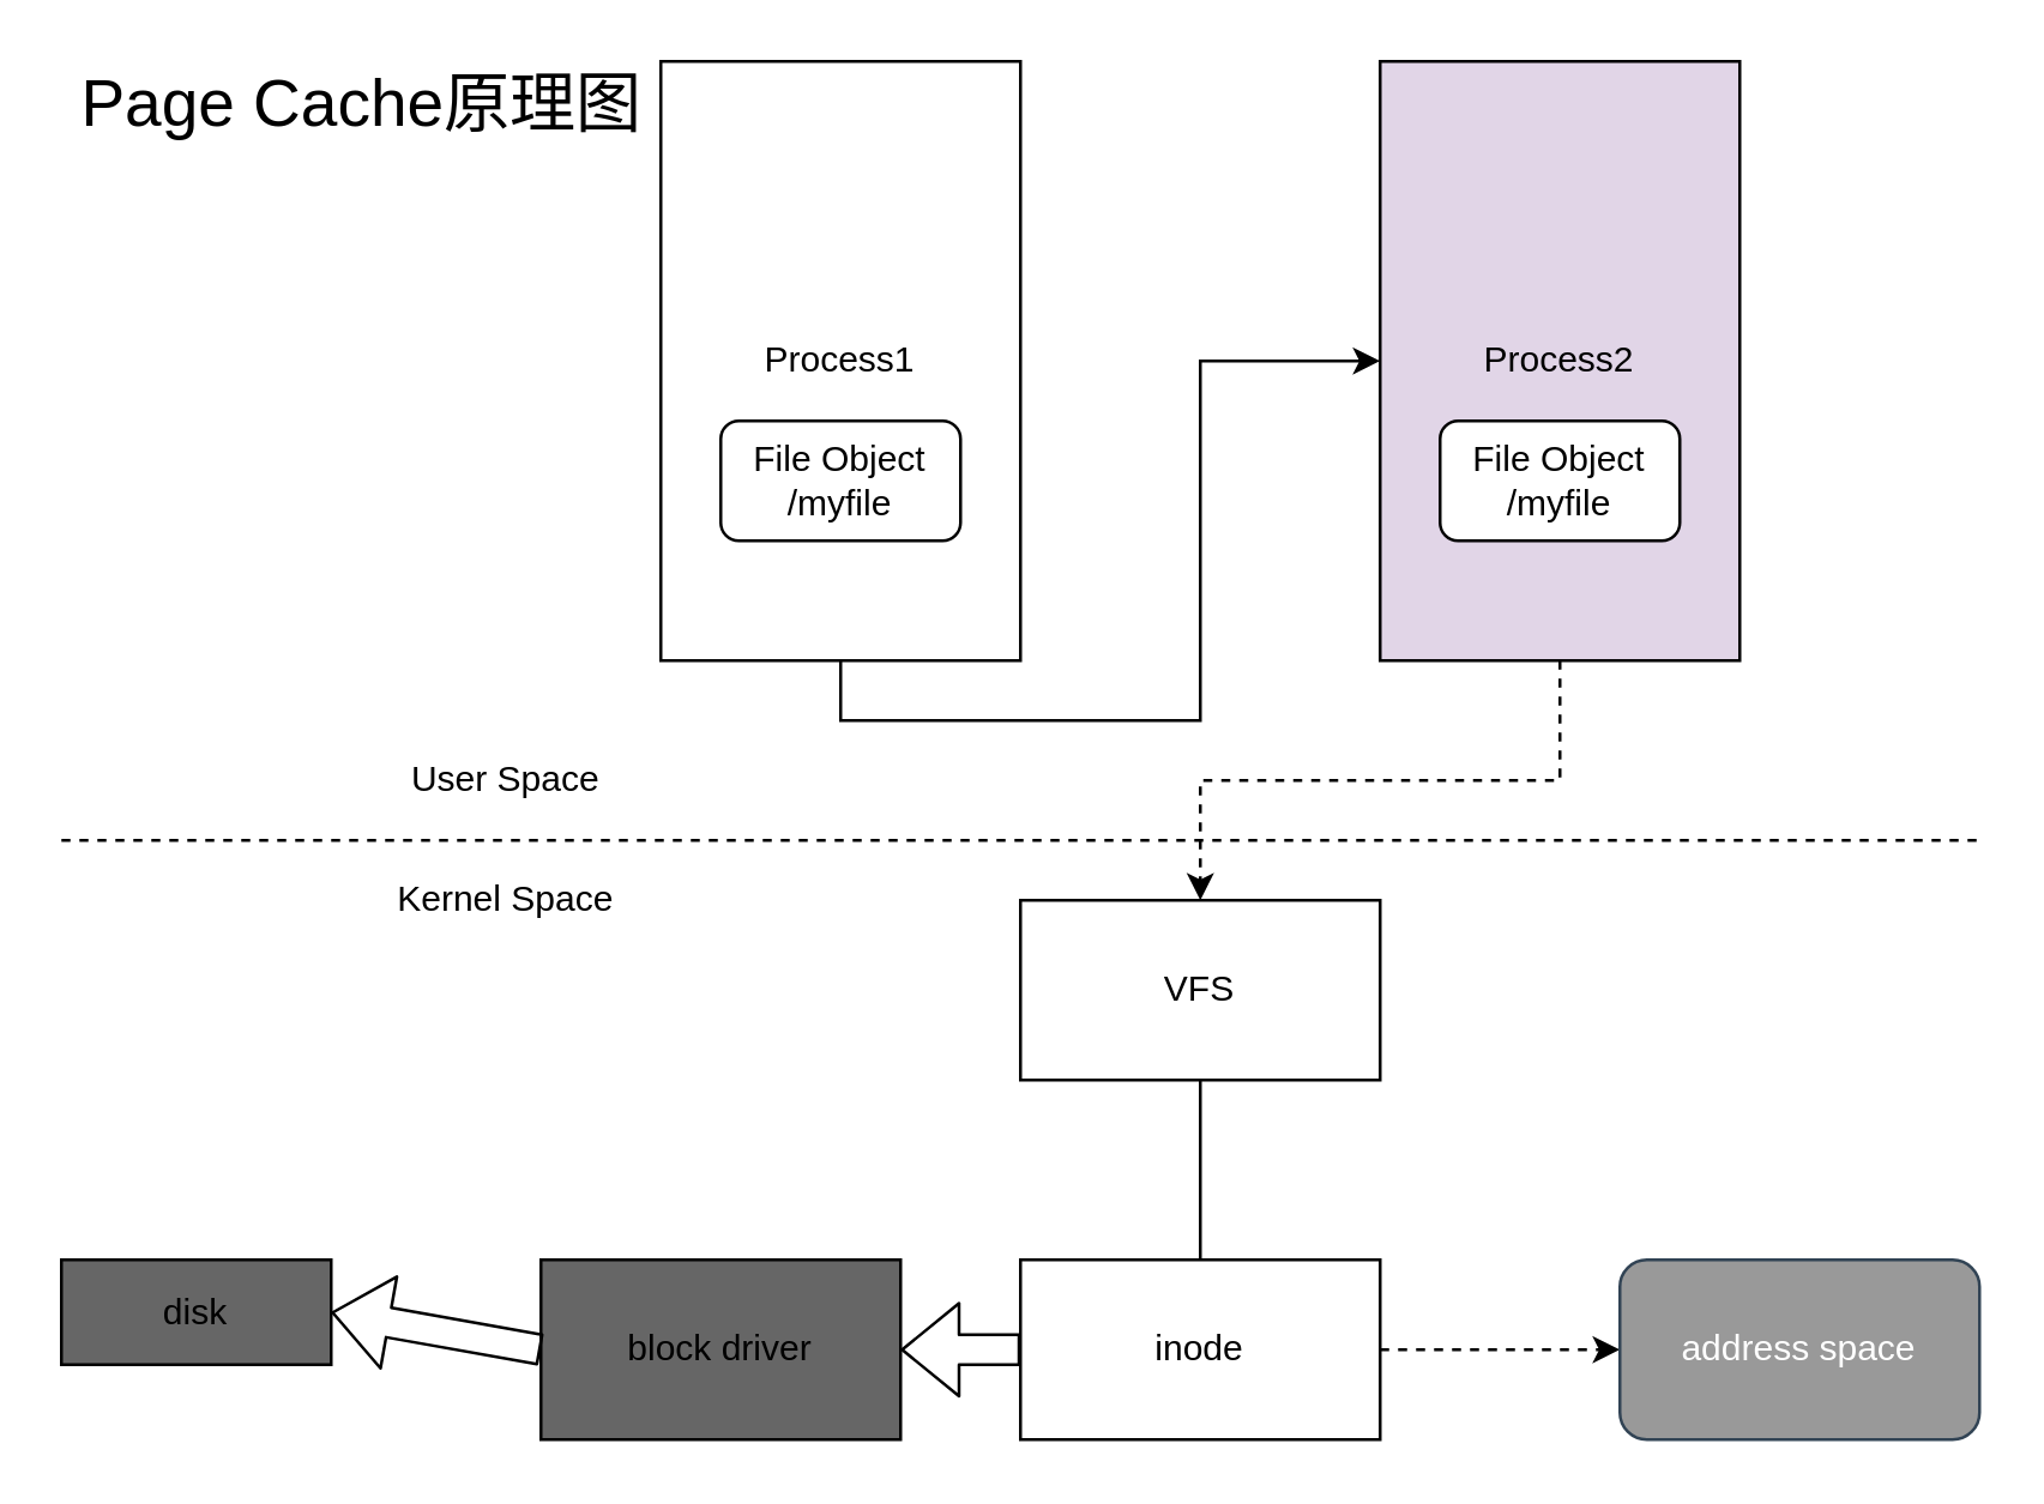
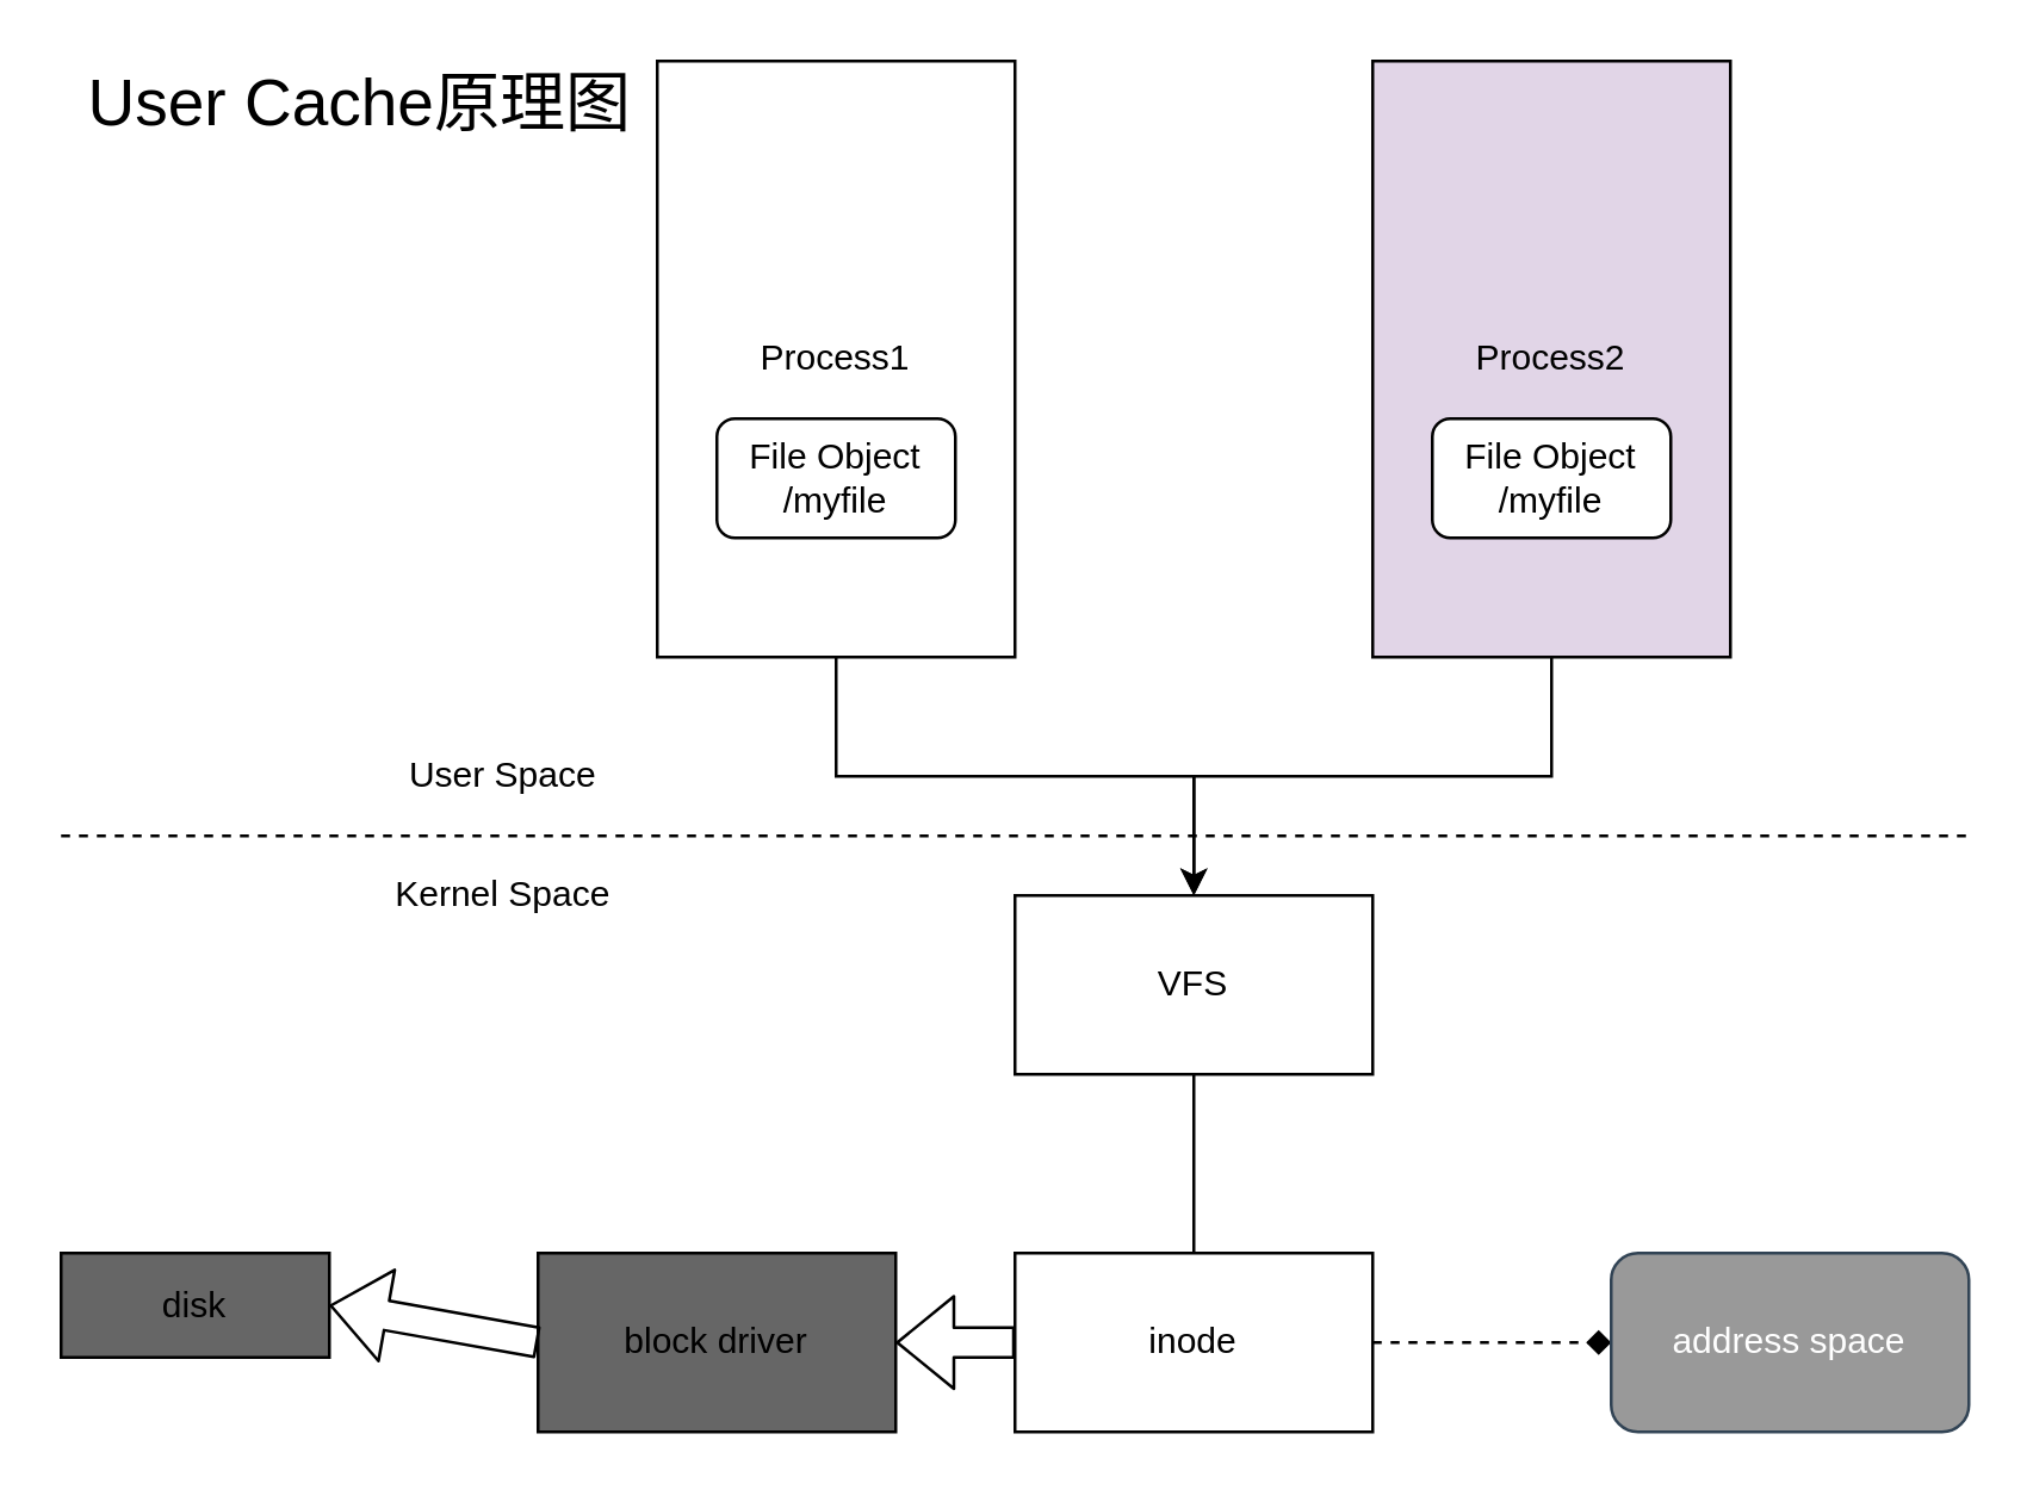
  <mxCell id="0" />
  <mxCell id="1" parent="0" />
  <mxCell id="2" value="" style="endArrow=none;dashed=1;html=1;" parent="1" edge="1"><mxGeometry width="50" height="50" relative="1" as="geometry"><mxPoint x="20" y="280" as="sourcePoint" /><mxPoint x="660" y="280" as="targetPoint" /></mxGeometry></mxCell>
  <mxCell id="3" style="edgeStyle=orthogonalEdgeStyle;rounded=0;orthogonalLoop=1;jettySize=auto;html=1;exitX=0.5;exitY=1;exitDx=0;exitDy=0;entryX=0.5;entryY=0;entryDx=0;entryDy=0;" parent="1" source="4" edge="1"><mxGeometry relative="1" as="geometry"><mxPoint x="400" y="460" as="targetPoint" /></mxGeometry></mxCell>
  <mxCell id="4" value="VFS" style="rounded=0;whiteSpace=wrap;html=1;" parent="1" vertex="1"><mxGeometry x="340" y="300" width="120" height="60" as="geometry" /></mxCell>
- <mxCell id="5" style="edgeStyle=orthogonalEdgeStyle;rounded=0;orthogonalLoop=1;jettySize=auto;html=1;exitX=0.5;exitY=1;exitDx=0;exitDy=0;" edge="1" parent="1" source="6" target="10"><mxGeometry relative="1" as="geometry" /></mxCell>
+ <mxCell id="5" style="edgeStyle=orthogonalEdgeStyle;rounded=0;orthogonalLoop=1;jettySize=auto;html=1;exitX=0.5;exitY=1;exitDx=0;exitDy=0;entryX=0.5;entryY=0;entryDx=0;entryDy=0;" edge="1" parent="1" source="6" target="4"><mxGeometry relative="1" as="geometry" /></mxCell>
  <mxCell id="6" value="Process1" style="rounded=0;whiteSpace=wrap;html=1;" parent="1" vertex="1"><mxGeometry x="220" y="20" width="120" height="200" as="geometry" /></mxCell>
  <mxCell id="7" value="User Space" style="text;html=1;align=center;verticalAlign=middle;resizable=0;points=[];;autosize=1;" parent="1" vertex="1"><mxGeometry x="128" y="250" width="80" height="20" as="geometry" /></mxCell>
  <mxCell id="8" value="Kernel Space" style="text;html=1;align=center;verticalAlign=middle;resizable=0;points=[];;autosize=1;" parent="1" vertex="1"><mxGeometry x="123" y="290" width="90" height="20" as="geometry" /></mxCell>
- <mxCell id="9" style="edgeStyle=orthogonalEdgeStyle;rounded=0;orthogonalLoop=1;jettySize=auto;html=1;exitX=0.5;exitY=1;exitDx=0;exitDy=0;entryX=0.5;entryY=0;entryDx=0;entryDy=0;dashed=1;" edge="1" parent="1" source="10" target="4"><mxGeometry relative="1" as="geometry" /></mxCell>
+ <mxCell id="9" style="edgeStyle=orthogonalEdgeStyle;rounded=0;orthogonalLoop=1;jettySize=auto;html=1;exitX=0.5;exitY=1;exitDx=0;exitDy=0;entryX=0.5;entryY=0;entryDx=0;entryDy=0;" edge="1" parent="1" source="10" target="4"><mxGeometry relative="1" as="geometry" /></mxCell>
  <mxCell id="10" value="Process2" style="rounded=0;whiteSpace=wrap;html=1;fillColor=#e1d5e7;" parent="1" vertex="1"><mxGeometry x="460" y="20" width="120" height="200" as="geometry" /></mxCell>
- <mxCell id="11" value="Page Cache原理图" style="text;html=1;align=center;verticalAlign=middle;resizable=0;points=[];;autosize=1;fontSize=22;" parent="1" vertex="1"><mxGeometry x="20" y="20" width="200" height="30" as="geometry" /></mxCell>
+ <mxCell id="11" value="User Cache原理图" style="text;html=1;align=center;verticalAlign=middle;resizable=0;points=[];;autosize=1;fontSize=22;" parent="1" vertex="1"><mxGeometry x="20" y="20" width="200" height="30" as="geometry" /></mxCell>
  <mxCell id="12" value="File Object&lt;br&gt;/myfile" style="rounded=1;whiteSpace=wrap;html=1;" vertex="1" parent="1"><mxGeometry x="240" y="140" width="80" height="40" as="geometry" /></mxCell>
  <mxCell id="13" value="File Object&lt;br&gt;/myfile" style="rounded=1;whiteSpace=wrap;html=1;" vertex="1" parent="1"><mxGeometry x="480" y="140" width="80" height="40" as="geometry" /></mxCell>
- <mxCell id="14" value="" style="edgeStyle=orthogonalEdgeStyle;rounded=0;orthogonalLoop=1;jettySize=auto;html=1;dashed=1;" edge="1" parent="1" source="15" target="16"><mxGeometry relative="1" as="geometry" /></mxCell>
+ <mxCell id="14" value="" style="edgeStyle=orthogonalEdgeStyle;rounded=0;orthogonalLoop=1;jettySize=auto;html=1;dashed=1;endArrow=diamond;" edge="1" parent="1" source="15" target="16"><mxGeometry relative="1" as="geometry" /></mxCell>
  <mxCell id="15" value="inode" style="rounded=0;whiteSpace=wrap;html=1;" vertex="1" parent="1"><mxGeometry x="340" y="420" width="120" height="60" as="geometry" /></mxCell>
  <mxCell id="16" value="address space" style="whiteSpace=wrap;html=1;fillColor=#999999;strokeColor=#314354;fontColor=#ffffff;rounded=1;" vertex="1" parent="1"><mxGeometry x="540" y="420" width="120" height="60" as="geometry" /></mxCell>
  <mxCell id="17" value="block driver" style="rounded=0;whiteSpace=wrap;html=1;fillColor=#666666;" vertex="1" parent="1"><mxGeometry x="180" y="420" width="120" height="60" as="geometry" /></mxCell>
  <mxCell id="18" value="disk" style="rounded=0;whiteSpace=wrap;html=1;fillColor=#666666;" vertex="1" parent="1"><mxGeometry x="20" y="420" width="90" height="35" as="geometry" /></mxCell>
  <mxCell id="19" value="" style="shape=flexArrow;endArrow=classic;html=1;exitX=0;exitY=0.5;exitDx=0;exitDy=0;entryX=1;entryY=0.5;entryDx=0;entryDy=0;" edge="1" parent="1" source="17" target="18"><mxGeometry width="50" height="50" relative="1" as="geometry"><mxPoint x="0" y="550" as="sourcePoint" /><mxPoint x="50" y="500" as="targetPoint" /></mxGeometry></mxCell>
  <mxCell id="20" value="" style="shape=flexArrow;endArrow=classic;html=1;exitX=0;exitY=0.5;exitDx=0;exitDy=0;entryX=1;entryY=0.5;entryDx=0;entryDy=0;" edge="1" parent="1" source="15" target="17"><mxGeometry width="50" height="50" relative="1" as="geometry"><mxPoint x="190" y="460" as="sourcePoint" /><mxPoint x="150" y="460" as="targetPoint" /></mxGeometry></mxCell>
